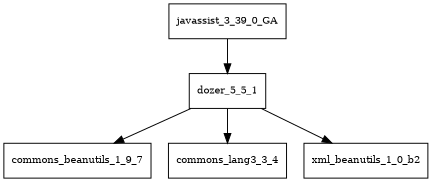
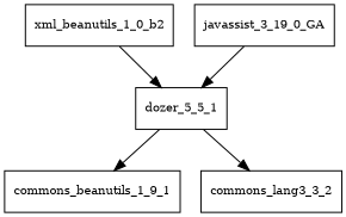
  digraph {
    fontname="DejaVu Serif"
    node [fontname="DejaVu Serif" fontsize=10.0 shape=box]
    edge [fontname="DejaVu Serif"]
    dozer_5_5_1
-   commons_beanutils_1_9_1 [label=commons_beanutils_1_9_7]
-   commons_lang3_3_4
+   commons_beanutils_1_9_1
+   commons_lang3_3_4 [label=commons_lang3_3_2]
    n4 [label=xml_beanutils_1_0_b2]
-   javassist_3_19_0_GA [label=javassist_3_39_0_GA]
+   javassist_3_19_0_GA
    dozer_5_5_1 -> commons_beanutils_1_9_1
    dozer_5_5_1 -> commons_lang3_3_4
-   dozer_5_5_1 -> n4
+   n4 -> dozer_5_5_1
    javassist_3_19_0_GA -> dozer_5_5_1
  }
